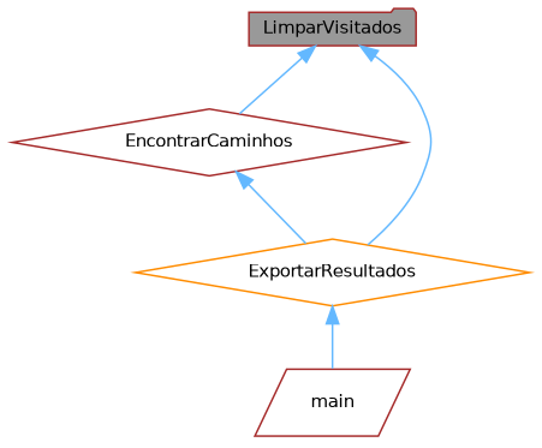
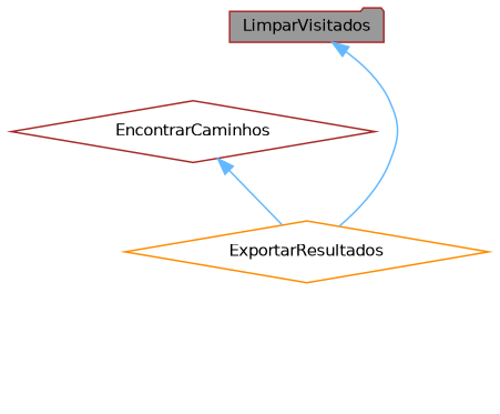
  digraph {
    rankdir=TB
    node [color=brown fillcolor=white fontname=Helvetica fontsize=10 shape=diamond style=filled]
    edge [color=steelblue1 dir=back fontname=Helvetica fontsize=10 labelfontname=Helvetica labelfontsize=10 style=solid]
    n1 [fillcolor=grey60 fontcolor=black height=0.2 label=LimparVisitados shape=folder width=0.4]
    n2 [height=0.2 label=EncontrarCaminhos width=0.4]
    n3 [color=darkorange height=0.2 label=ExportarResultados width=0.4]
-   n4 [height=0.2 label=main shape=parallelogram width=0.4]
-   n1 -> n2
    n1 -> n3
    n2 -> n3
-   n3 -> n4
  }
